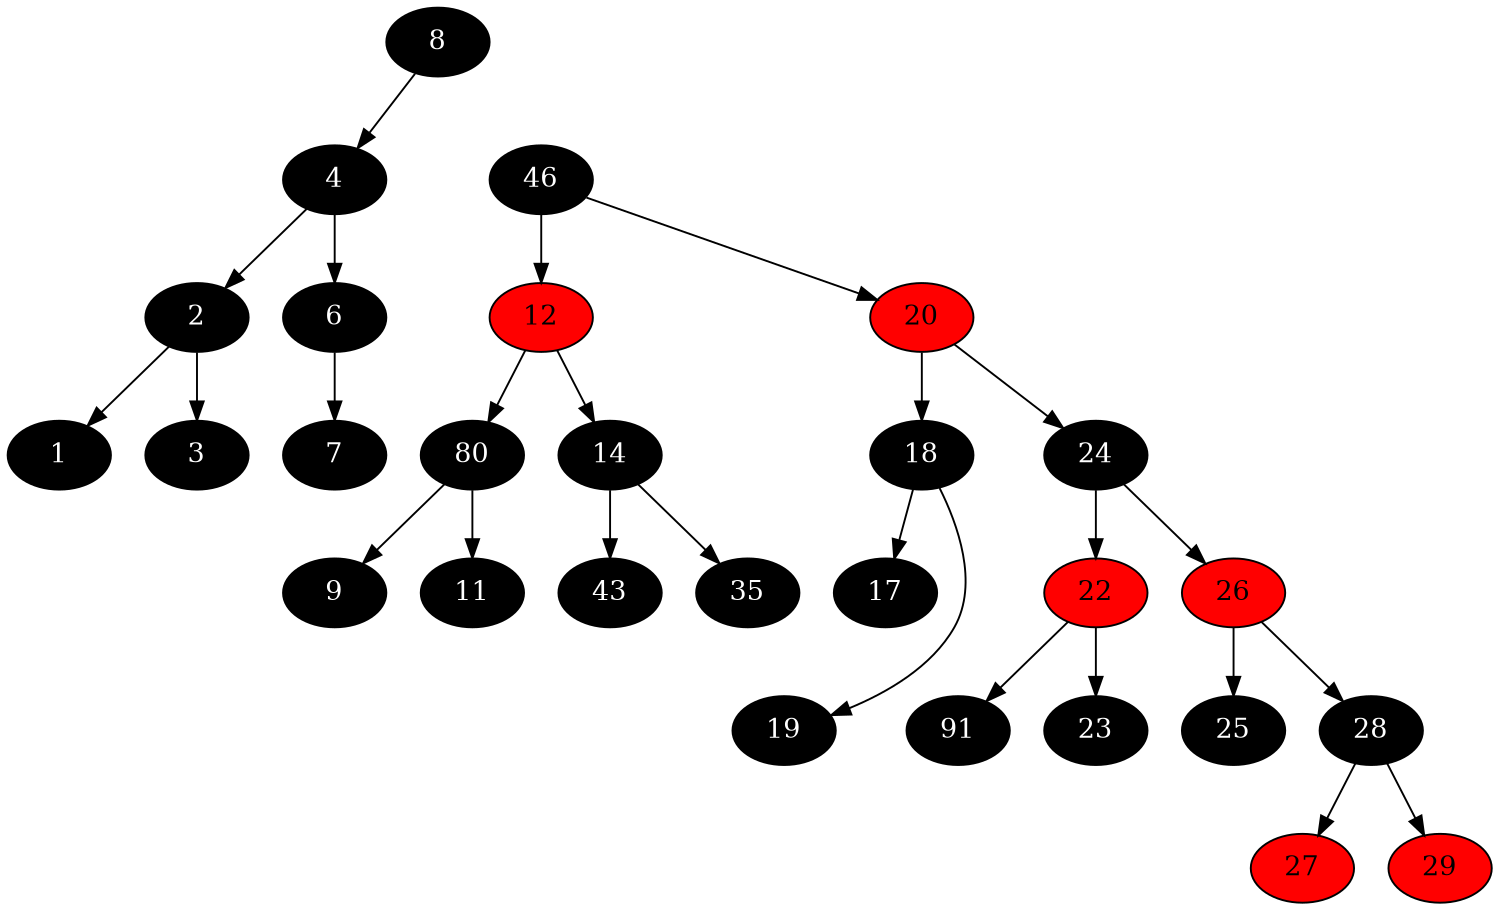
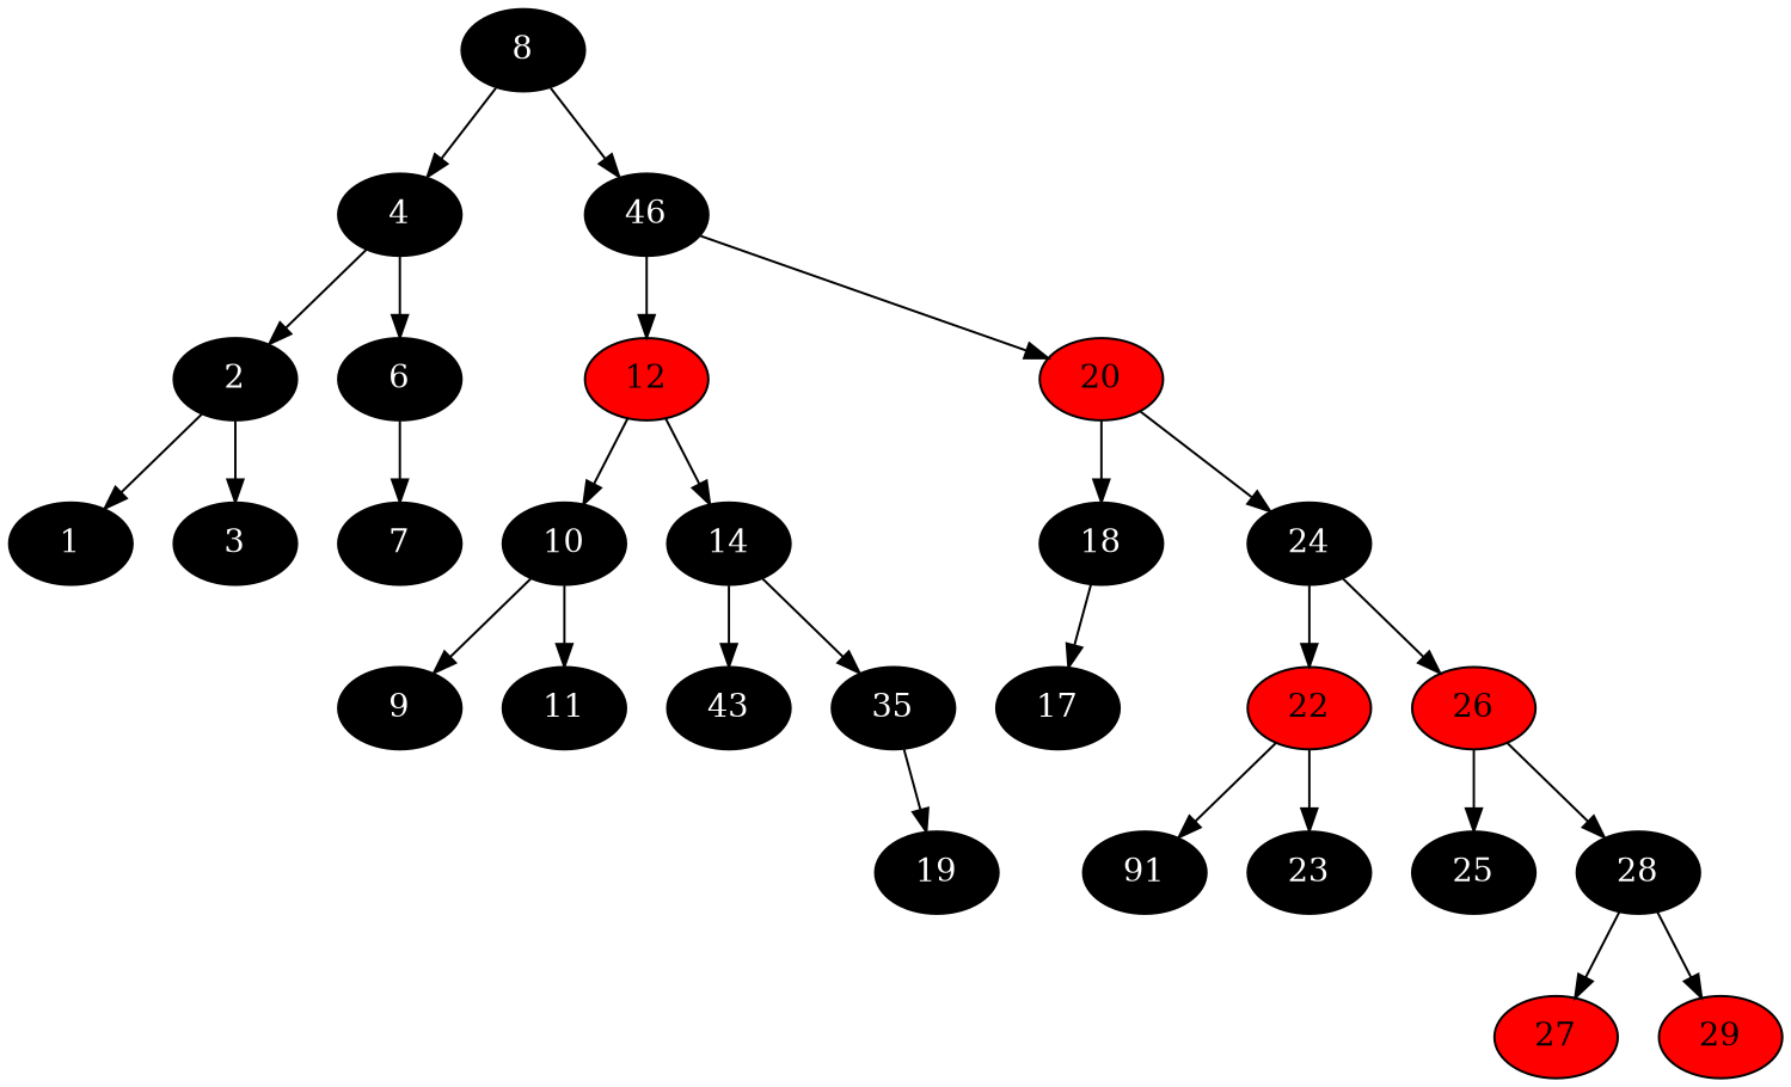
  digraph {
    node [fillcolor=black fontcolor=white style=filled]
    8
    4
    n3 [label=46]
    2
    6
    12 [fillcolor=red fontcolor=""]
    20 [fillcolor=red fontcolor=""]
    1
    3
    7
-   10 [label=80]
+   10
    14
    18
    24
    9
    11
    n17 [label=43]
    n18 [label=35]
    17
    19
    22 [fillcolor=red fontcolor=""]
    26 [fillcolor=red fontcolor=""]
    n23 [label=91]
    23
    25
    28
    27 [fillcolor=red fontcolor=""]
    29 [fillcolor=red fontcolor=""]
    8 -> 4
+   8 -> n3
    4 -> 2
    4 -> 6
    n3 -> 12
    n3 -> 20
    2 -> 1
    2 -> 3
    6 -> 7
    12 -> 10
    12 -> 14
    20 -> 18
    20 -> 24
    10 -> 9
    10 -> 11
    14 -> n17
    14 -> n18
    18 -> 17
-   18 -> 19
+   n18 -> 19
    24 -> 22
    24 -> 26
    22 -> n23
    22 -> 23
    26 -> 25
    26 -> 28
    28 -> 27
    28 -> 29
  }
